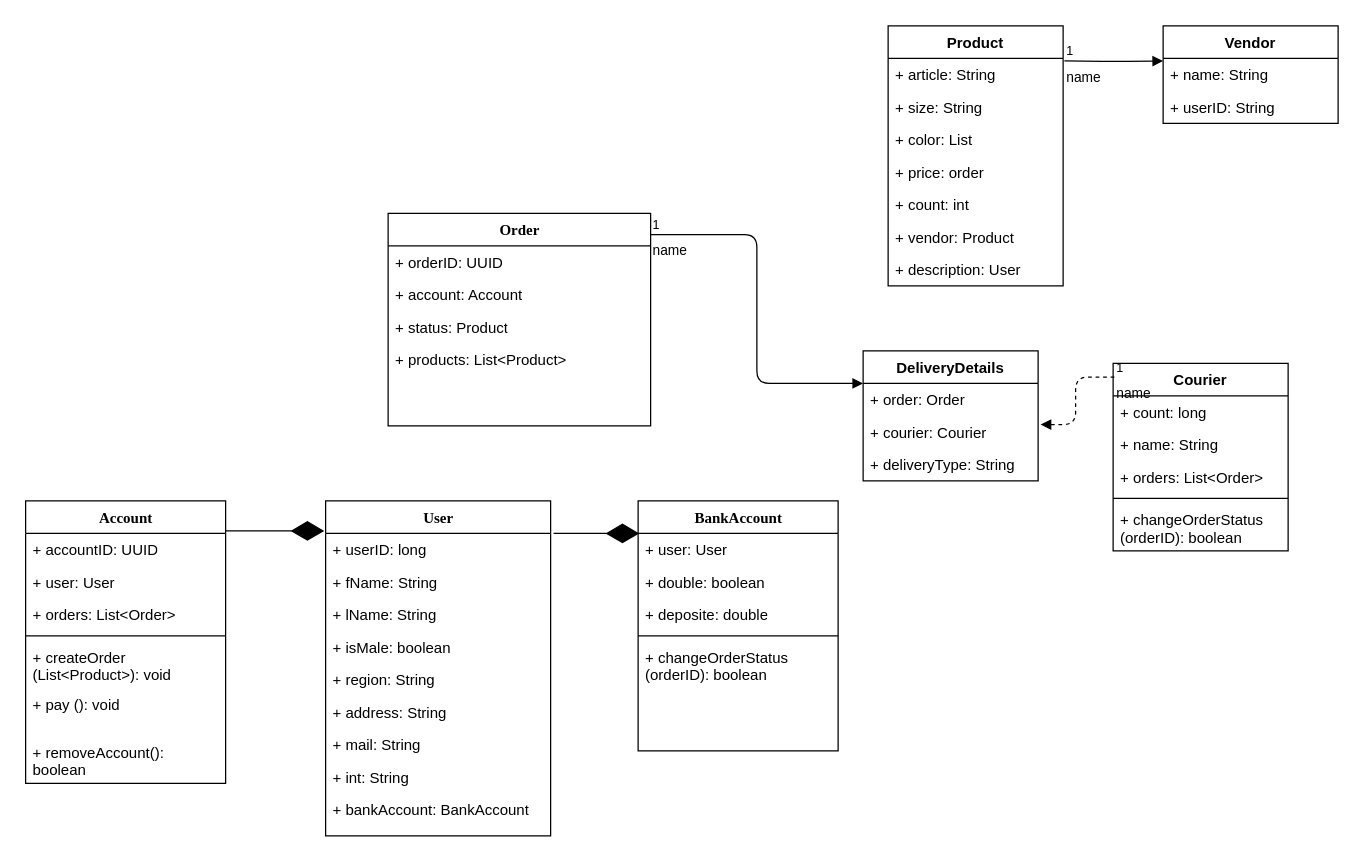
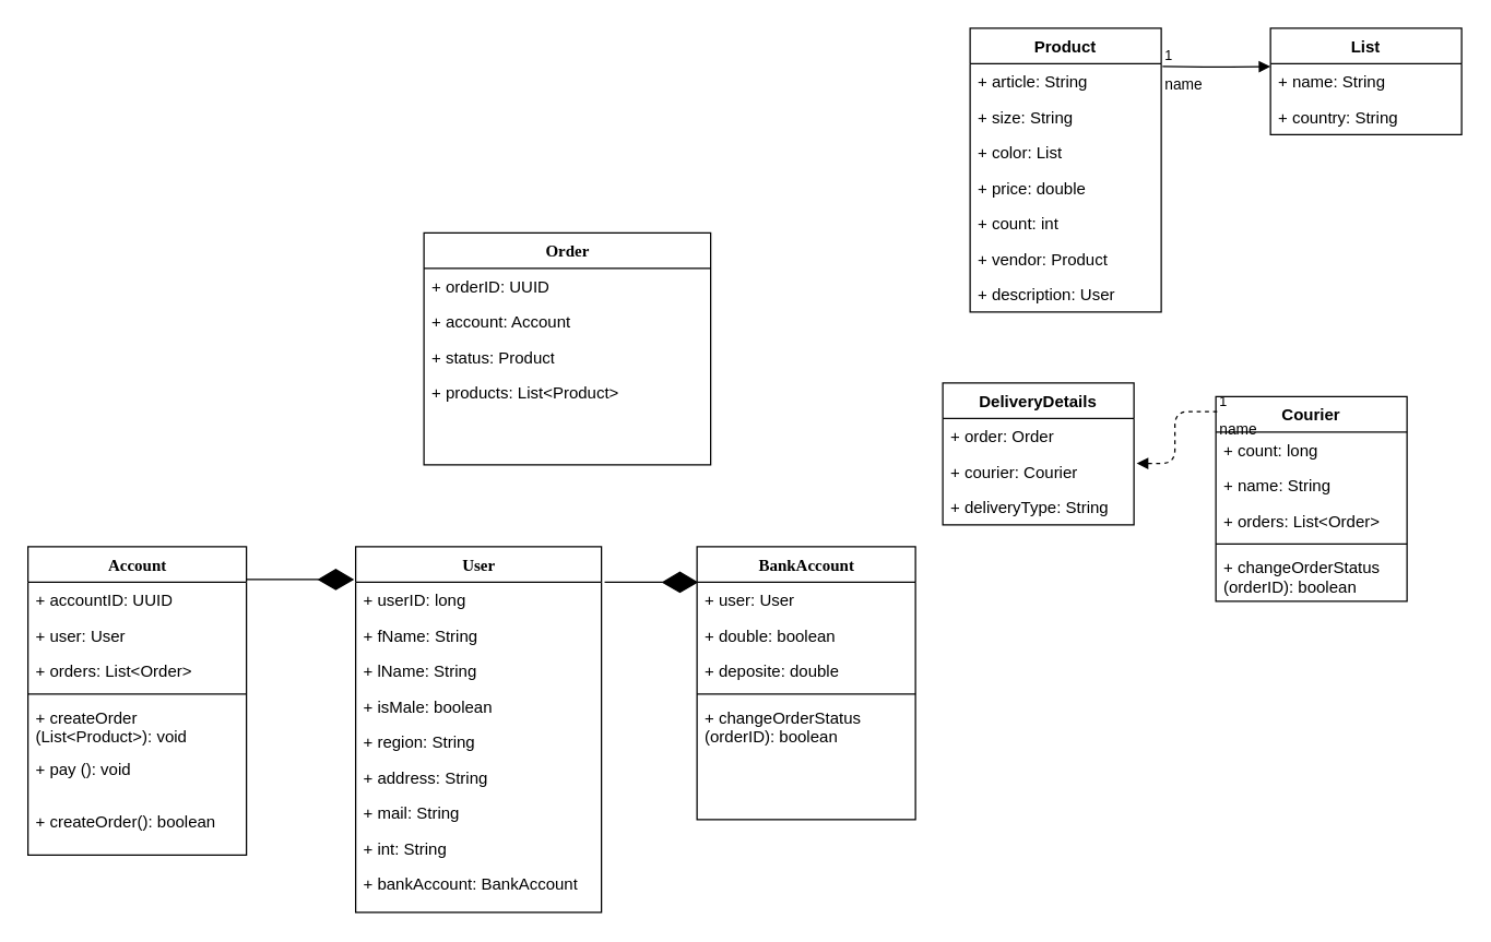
  <mxCell id="0" />
  <mxCell id="1" parent="0" />
  <mxCell id="2" value="" style="endArrow=diamondThin;endFill=1;endSize=24;html=1;entryX=-0.006;entryY=-0.077;entryDx=0;entryDy=0;entryPerimeter=0;" edge="1" parent="1" target="30"><mxGeometry width="160" relative="1" as="geometry"><mxPoint x="180" y="424" as="sourcePoint" /><mxPoint x="340" y="420" as="targetPoint" /></mxGeometry></mxCell>
  <mxCell id="3" value="" style="endArrow=diamondThin;endFill=1;endSize=24;html=1;exitX=1.013;exitY=0;exitDx=0;exitDy=0;exitPerimeter=0;entryX=0.006;entryY=0;entryDx=0;entryDy=0;entryPerimeter=0;" edge="1" parent="1" source="30" target="40"><mxGeometry width="160" relative="1" as="geometry"><mxPoint x="420" y="420" as="sourcePoint" /><mxPoint x="580" y="420" as="targetPoint" /></mxGeometry></mxCell>
  <mxCell id="4" value="name" style="endArrow=block;endFill=1;html=1;edgeStyle=orthogonalEdgeStyle;align=left;verticalAlign=top;entryX=0;entryY=0.077;entryDx=0;entryDy=0;entryPerimeter=0;" edge="1" parent="1" target="7"><mxGeometry x="-1" relative="1" as="geometry"><mxPoint x="851" y="48" as="sourcePoint" /><mxPoint x="940" y="90" as="targetPoint" /></mxGeometry></mxCell>
  <mxCell id="5" value="1" style="resizable=0;html=1;align=left;verticalAlign=bottom;labelBackgroundColor=#ffffff;fontSize=10;" connectable="0" vertex="1" parent="4"><mxGeometry x="-1" relative="1" as="geometry" /></mxCell>
- <mxCell id="6" value="Vendor" style="swimlane;fontStyle=1;childLayout=stackLayout;horizontal=1;startSize=26;fillColor=none;horizontalStack=0;resizeParent=1;resizeParentMax=0;resizeLast=0;collapsible=1;marginBottom=0;" vertex="1" parent="1"><mxGeometry x="930" y="20" width="140" height="78" as="geometry" /></mxCell>
+ <mxCell id="6" value="List" style="swimlane;fontStyle=1;childLayout=stackLayout;horizontal=1;startSize=26;fillColor=none;horizontalStack=0;resizeParent=1;resizeParentMax=0;resizeLast=0;collapsible=1;marginBottom=0;" vertex="1" parent="1"><mxGeometry x="930" y="20" width="140" height="78" as="geometry" /></mxCell>
  <mxCell id="7" value="+ name: String" style="text;strokeColor=none;fillColor=none;align=left;verticalAlign=top;spacingLeft=4;spacingRight=4;overflow=hidden;rotatable=0;points=[[0,0.5],[1,0.5]];portConstraint=eastwest;" vertex="1" parent="6"><mxGeometry y="26" width="140" height="26" as="geometry" /></mxCell>
- <mxCell id="8" value="+ userID: String" style="text;strokeColor=none;fillColor=none;align=left;verticalAlign=top;spacingLeft=4;spacingRight=4;overflow=hidden;rotatable=0;points=[[0,0.5],[1,0.5]];portConstraint=eastwest;" vertex="1" parent="6"><mxGeometry y="52" width="140" height="26" as="geometry" /></mxCell>
+ <mxCell id="8" value="+ country: String" style="text;strokeColor=none;fillColor=none;align=left;verticalAlign=top;spacingLeft=4;spacingRight=4;overflow=hidden;rotatable=0;points=[[0,0.5],[1,0.5]];portConstraint=eastwest;" vertex="1" parent="6"><mxGeometry y="52" width="140" height="26" as="geometry" /></mxCell>
  <mxCell id="9" value="Product" style="swimlane;fontStyle=1;childLayout=stackLayout;horizontal=1;startSize=26;fillColor=none;horizontalStack=0;resizeParent=1;resizeParentMax=0;resizeLast=0;collapsible=1;marginBottom=0;" vertex="1" parent="1"><mxGeometry x="710" y="20" width="140" height="208" as="geometry" /></mxCell>
  <mxCell id="10" value="+ article: String" style="text;strokeColor=none;fillColor=none;align=left;verticalAlign=top;spacingLeft=4;spacingRight=4;overflow=hidden;rotatable=0;points=[[0,0.5],[1,0.5]];portConstraint=eastwest;" vertex="1" parent="9"><mxGeometry y="26" width="140" height="26" as="geometry" /></mxCell>
  <mxCell id="11" value="+ size: String" style="text;strokeColor=none;fillColor=none;align=left;verticalAlign=top;spacingLeft=4;spacingRight=4;overflow=hidden;rotatable=0;points=[[0,0.5],[1,0.5]];portConstraint=eastwest;" vertex="1" parent="9"><mxGeometry y="52" width="140" height="26" as="geometry" /></mxCell>
  <mxCell id="12" value="+ color: List" style="text;strokeColor=none;fillColor=none;align=left;verticalAlign=top;spacingLeft=4;spacingRight=4;overflow=hidden;rotatable=0;points=[[0,0.5],[1,0.5]];portConstraint=eastwest;" vertex="1" parent="9"><mxGeometry y="78" width="140" height="26" as="geometry" /></mxCell>
- <mxCell id="13" value="+ price: order" style="text;strokeColor=none;fillColor=none;align=left;verticalAlign=top;spacingLeft=4;spacingRight=4;overflow=hidden;rotatable=0;points=[[0,0.5],[1,0.5]];portConstraint=eastwest;" vertex="1" parent="9"><mxGeometry y="104" width="140" height="26" as="geometry" /></mxCell>
+ <mxCell id="13" value="+ price: double" style="text;strokeColor=none;fillColor=none;align=left;verticalAlign=top;spacingLeft=4;spacingRight=4;overflow=hidden;rotatable=0;points=[[0,0.5],[1,0.5]];portConstraint=eastwest;" vertex="1" parent="9"><mxGeometry y="104" width="140" height="26" as="geometry" /></mxCell>
  <mxCell id="14" value="+ count: int" style="text;strokeColor=none;fillColor=none;align=left;verticalAlign=top;spacingLeft=4;spacingRight=4;overflow=hidden;rotatable=0;points=[[0,0.5],[1,0.5]];portConstraint=eastwest;" vertex="1" parent="9"><mxGeometry y="130" width="140" height="26" as="geometry" /></mxCell>
  <mxCell id="15" value="+ vendor: Product" style="text;strokeColor=none;fillColor=none;align=left;verticalAlign=top;spacingLeft=4;spacingRight=4;overflow=hidden;rotatable=0;points=[[0,0.5],[1,0.5]];portConstraint=eastwest;" vertex="1" parent="9"><mxGeometry y="156" width="140" height="26" as="geometry" /></mxCell>
  <mxCell id="16" value="+ description: User" style="text;strokeColor=none;fillColor=none;align=left;verticalAlign=top;spacingLeft=4;spacingRight=4;overflow=hidden;rotatable=0;points=[[0,0.5],[1,0.5]];portConstraint=eastwest;" vertex="1" parent="9"><mxGeometry y="182" width="140" height="26" as="geometry" /></mxCell>
  <mxCell id="17" value="name" style="endArrow=block;endFill=1;html=1;edgeStyle=orthogonalEdgeStyle;align=left;verticalAlign=top;exitX=0.007;exitY=0.073;exitDx=0;exitDy=0;exitPerimeter=0;entryX=1.014;entryY=0.269;entryDx=0;entryDy=0;entryPerimeter=0;dashed=1;" edge="1" parent="1" source="54" target="52"><mxGeometry x="-1" relative="1" as="geometry"><mxPoint x="400" y="290" as="sourcePoint" /><mxPoint x="560" y="290" as="targetPoint" /></mxGeometry></mxCell>
  <mxCell id="18" value="1" style="resizable=0;html=1;align=left;verticalAlign=bottom;labelBackgroundColor=#ffffff;fontSize=10;" connectable="0" vertex="1" parent="17"><mxGeometry x="-1" relative="1" as="geometry" /></mxCell>
- <mxCell id="19" value="name" style="endArrow=block;endFill=1;html=1;edgeStyle=orthogonalEdgeStyle;align=left;verticalAlign=top;exitX=1;exitY=0.1;exitDx=0;exitDy=0;exitPerimeter=0;entryX=0;entryY=0.25;entryDx=0;entryDy=0;" edge="1" parent="1" source="45" target="50"><mxGeometry x="-1" relative="1" as="geometry"><mxPoint x="510" y="10" as="sourcePoint" /><mxPoint x="670" y="10" as="targetPoint" /></mxGeometry></mxCell>
- <mxCell id="20" value="1" style="resizable=0;html=1;align=left;verticalAlign=bottom;labelBackgroundColor=#ffffff;fontSize=10;" connectable="0" vertex="1" parent="19"><mxGeometry x="-1" relative="1" as="geometry" /></mxCell>
  <mxCell id="21" value="Account" style="swimlane;html=1;fontStyle=1;align=center;verticalAlign=top;childLayout=stackLayout;horizontal=1;startSize=26;horizontalStack=0;resizeParent=1;resizeLast=0;collapsible=1;marginBottom=0;swimlaneFillColor=#ffffff;rounded=0;shadow=0;comic=0;labelBackgroundColor=none;strokeWidth=1;fillColor=none;fontFamily=Verdana;fontSize=12" vertex="1" parent="1"><mxGeometry x="20" y="400" width="160" height="226" as="geometry" /></mxCell>
  <mxCell id="22" value="+ accountID: UUID" style="text;html=1;strokeColor=none;fillColor=none;align=left;verticalAlign=top;spacingLeft=4;spacingRight=4;whiteSpace=wrap;overflow=hidden;rotatable=0;points=[[0,0.5],[1,0.5]];portConstraint=eastwest;" vertex="1" parent="21"><mxGeometry y="26" width="160" height="26" as="geometry" /></mxCell>
  <mxCell id="23" value="+ user: User" style="text;html=1;strokeColor=none;fillColor=none;align=left;verticalAlign=top;spacingLeft=4;spacingRight=4;whiteSpace=wrap;overflow=hidden;rotatable=0;points=[[0,0.5],[1,0.5]];portConstraint=eastwest;" vertex="1" parent="21"><mxGeometry y="52" width="160" height="26" as="geometry" /></mxCell>
  <mxCell id="24" value="+ orders: List&amp;lt;Order&amp;gt;" style="text;html=1;strokeColor=none;fillColor=none;align=left;verticalAlign=top;spacingLeft=4;spacingRight=4;whiteSpace=wrap;overflow=hidden;rotatable=0;points=[[0,0.5],[1,0.5]];portConstraint=eastwest;" vertex="1" parent="21"><mxGeometry y="78" width="160" height="26" as="geometry" /></mxCell>
  <mxCell id="25" value="" style="line;strokeWidth=1;fillColor=none;align=left;verticalAlign=middle;spacingTop=-1;spacingLeft=3;spacingRight=3;rotatable=0;labelPosition=right;points=[];portConstraint=eastwest;" vertex="1" parent="21"><mxGeometry y="104" width="160" height="8" as="geometry" /></mxCell>
  <mxCell id="26" value="+ createOrder (List&amp;lt;Product&amp;gt;): void" style="text;html=1;strokeColor=none;fillColor=none;align=left;verticalAlign=top;spacingLeft=4;spacingRight=4;whiteSpace=wrap;overflow=hidden;rotatable=0;points=[[0,0.5],[1,0.5]];portConstraint=eastwest;" vertex="1" parent="21"><mxGeometry y="112" width="160" height="38" as="geometry" /></mxCell>
  <mxCell id="27" value="+ pay (): void" style="text;html=1;strokeColor=none;fillColor=none;align=left;verticalAlign=top;spacingLeft=4;spacingRight=4;whiteSpace=wrap;overflow=hidden;rotatable=0;points=[[0,0.5],[1,0.5]];portConstraint=eastwest;" vertex="1" parent="21"><mxGeometry y="150" width="160" height="38" as="geometry" /></mxCell>
- <mxCell id="28" value="+ removeAccount(): boolean" style="text;html=1;strokeColor=none;fillColor=none;align=left;verticalAlign=top;spacingLeft=4;spacingRight=4;whiteSpace=wrap;overflow=hidden;rotatable=0;points=[[0,0.5],[1,0.5]];portConstraint=eastwest;" vertex="1" parent="21"><mxGeometry y="188" width="160" height="38" as="geometry" /></mxCell>
+ <mxCell id="28" value="+ createOrder(): boolean" style="text;html=1;strokeColor=none;fillColor=none;align=left;verticalAlign=top;spacingLeft=4;spacingRight=4;whiteSpace=wrap;overflow=hidden;rotatable=0;points=[[0,0.5],[1,0.5]];portConstraint=eastwest;" vertex="1" parent="21"><mxGeometry y="188" width="160" height="38" as="geometry" /></mxCell>
  <mxCell id="29" value="User" style="swimlane;html=1;fontStyle=1;align=center;verticalAlign=top;childLayout=stackLayout;horizontal=1;startSize=26;horizontalStack=0;resizeParent=1;resizeLast=0;collapsible=1;marginBottom=0;swimlaneFillColor=#ffffff;rounded=0;shadow=0;comic=0;labelBackgroundColor=none;strokeWidth=1;fillColor=none;fontFamily=Verdana;fontSize=12" parent="1" vertex="1"><mxGeometry x="260" y="400" width="180" height="268" as="geometry" /></mxCell>
  <mxCell id="30" value="+ userID: long" style="text;html=1;strokeColor=none;fillColor=none;align=left;verticalAlign=top;spacingLeft=4;spacingRight=4;whiteSpace=wrap;overflow=hidden;rotatable=0;points=[[0,0.5],[1,0.5]];portConstraint=eastwest;" parent="29" vertex="1"><mxGeometry y="26" width="180" height="26" as="geometry" /></mxCell>
  <mxCell id="31" value="+ fName: String" style="text;html=1;strokeColor=none;fillColor=none;align=left;verticalAlign=top;spacingLeft=4;spacingRight=4;whiteSpace=wrap;overflow=hidden;rotatable=0;points=[[0,0.5],[1,0.5]];portConstraint=eastwest;" parent="29" vertex="1"><mxGeometry y="52" width="180" height="26" as="geometry" /></mxCell>
  <mxCell id="32" value="+ lName: String" style="text;html=1;strokeColor=none;fillColor=none;align=left;verticalAlign=top;spacingLeft=4;spacingRight=4;whiteSpace=wrap;overflow=hidden;rotatable=0;points=[[0,0.5],[1,0.5]];portConstraint=eastwest;" vertex="1" parent="29"><mxGeometry y="78" width="180" height="26" as="geometry" /></mxCell>
  <mxCell id="33" value="+ isMale: boolean" style="text;html=1;strokeColor=none;fillColor=none;align=left;verticalAlign=top;spacingLeft=4;spacingRight=4;whiteSpace=wrap;overflow=hidden;rotatable=0;points=[[0,0.5],[1,0.5]];portConstraint=eastwest;" vertex="1" parent="29"><mxGeometry y="104" width="180" height="26" as="geometry" /></mxCell>
  <mxCell id="34" value="+ region: String" style="text;html=1;strokeColor=none;fillColor=none;align=left;verticalAlign=top;spacingLeft=4;spacingRight=4;whiteSpace=wrap;overflow=hidden;rotatable=0;points=[[0,0.5],[1,0.5]];portConstraint=eastwest;" vertex="1" parent="29"><mxGeometry y="130" width="180" height="26" as="geometry" /></mxCell>
  <mxCell id="35" value="+ address: String" style="text;html=1;strokeColor=none;fillColor=none;align=left;verticalAlign=top;spacingLeft=4;spacingRight=4;whiteSpace=wrap;overflow=hidden;rotatable=0;points=[[0,0.5],[1,0.5]];portConstraint=eastwest;" vertex="1" parent="29"><mxGeometry y="156" width="180" height="26" as="geometry" /></mxCell>
  <mxCell id="36" value="+ mail: String" style="text;html=1;strokeColor=none;fillColor=none;align=left;verticalAlign=top;spacingLeft=4;spacingRight=4;whiteSpace=wrap;overflow=hidden;rotatable=0;points=[[0,0.5],[1,0.5]];portConstraint=eastwest;" vertex="1" parent="29"><mxGeometry y="182" width="180" height="26" as="geometry" /></mxCell>
  <mxCell id="37" value="+ int: String" style="text;html=1;strokeColor=none;fillColor=none;align=left;verticalAlign=top;spacingLeft=4;spacingRight=4;whiteSpace=wrap;overflow=hidden;rotatable=0;points=[[0,0.5],[1,0.5]];portConstraint=eastwest;" vertex="1" parent="29"><mxGeometry y="208" width="180" height="26" as="geometry" /></mxCell>
  <mxCell id="38" value="+ bankAccount: BankAccount" style="text;html=1;strokeColor=none;fillColor=none;align=left;verticalAlign=top;spacingLeft=4;spacingRight=4;whiteSpace=wrap;overflow=hidden;rotatable=0;points=[[0,0.5],[1,0.5]];portConstraint=eastwest;" vertex="1" parent="29"><mxGeometry y="234" width="180" height="26" as="geometry" /></mxCell>
  <mxCell id="39" value="BankAccount" style="swimlane;html=1;fontStyle=1;align=center;verticalAlign=top;childLayout=stackLayout;horizontal=1;startSize=26;horizontalStack=0;resizeParent=1;resizeLast=0;collapsible=1;marginBottom=0;swimlaneFillColor=#ffffff;rounded=0;shadow=0;comic=0;labelBackgroundColor=none;strokeWidth=1;fillColor=none;fontFamily=Verdana;fontSize=12" parent="1" vertex="1"><mxGeometry x="510" y="400" width="160" height="200" as="geometry" /></mxCell>
  <mxCell id="40" value="+ user: User" style="text;html=1;strokeColor=none;fillColor=none;align=left;verticalAlign=top;spacingLeft=4;spacingRight=4;whiteSpace=wrap;overflow=hidden;rotatable=0;points=[[0,0.5],[1,0.5]];portConstraint=eastwest;" parent="39" vertex="1"><mxGeometry y="26" width="160" height="26" as="geometry" /></mxCell>
  <mxCell id="41" value="+ double: boolean" style="text;html=1;strokeColor=none;fillColor=none;align=left;verticalAlign=top;spacingLeft=4;spacingRight=4;whiteSpace=wrap;overflow=hidden;rotatable=0;points=[[0,0.5],[1,0.5]];portConstraint=eastwest;" vertex="1" parent="39"><mxGeometry y="52" width="160" height="26" as="geometry" /></mxCell>
  <mxCell id="42" value="+ deposite: double" style="text;html=1;strokeColor=none;fillColor=none;align=left;verticalAlign=top;spacingLeft=4;spacingRight=4;whiteSpace=wrap;overflow=hidden;rotatable=0;points=[[0,0.5],[1,0.5]];portConstraint=eastwest;" parent="39" vertex="1"><mxGeometry y="78" width="160" height="26" as="geometry" /></mxCell>
  <mxCell id="43" value="" style="line;strokeWidth=1;fillColor=none;align=left;verticalAlign=middle;spacingTop=-1;spacingLeft=3;spacingRight=3;rotatable=0;labelPosition=right;points=[];portConstraint=eastwest;" vertex="1" parent="39"><mxGeometry y="104" width="160" height="8" as="geometry" /></mxCell>
  <mxCell id="44" value="+ changeOrderStatus (orderID): boolean" style="text;html=1;strokeColor=none;fillColor=none;align=left;verticalAlign=top;spacingLeft=4;spacingRight=4;whiteSpace=wrap;overflow=hidden;rotatable=0;points=[[0,0.5],[1,0.5]];portConstraint=eastwest;" vertex="1" parent="39"><mxGeometry y="112" width="160" height="38" as="geometry" /></mxCell>
  <mxCell id="45" value="Order" style="swimlane;html=1;fontStyle=1;align=center;verticalAlign=top;childLayout=stackLayout;horizontal=1;startSize=26;horizontalStack=0;resizeParent=1;resizeLast=0;collapsible=1;marginBottom=0;swimlaneFillColor=#ffffff;rounded=0;shadow=0;comic=0;labelBackgroundColor=none;strokeWidth=1;fillColor=none;fontFamily=Verdana;fontSize=12" parent="1" vertex="1"><mxGeometry x="310" y="170" width="210" height="170" as="geometry" /></mxCell>
  <mxCell id="46" value="+ orderID: UUID" style="text;html=1;strokeColor=none;fillColor=none;align=left;verticalAlign=top;spacingLeft=4;spacingRight=4;whiteSpace=wrap;overflow=hidden;rotatable=0;points=[[0,0.5],[1,0.5]];portConstraint=eastwest;" parent="45" vertex="1"><mxGeometry y="26" width="210" height="26" as="geometry" /></mxCell>
  <mxCell id="47" value="+ account: Account" style="text;html=1;strokeColor=none;fillColor=none;align=left;verticalAlign=top;spacingLeft=4;spacingRight=4;whiteSpace=wrap;overflow=hidden;rotatable=0;points=[[0,0.5],[1,0.5]];portConstraint=eastwest;" parent="45" vertex="1"><mxGeometry y="52" width="210" height="26" as="geometry" /></mxCell>
  <mxCell id="48" value="+ status: Product" style="text;html=1;strokeColor=none;fillColor=none;align=left;verticalAlign=top;spacingLeft=4;spacingRight=4;whiteSpace=wrap;overflow=hidden;rotatable=0;points=[[0,0.5],[1,0.5]];portConstraint=eastwest;" vertex="1" parent="45"><mxGeometry y="78" width="210" height="26" as="geometry" /></mxCell>
  <mxCell id="49" value="+ products: List&amp;lt;Product&amp;gt;" style="text;html=1;strokeColor=none;fillColor=none;align=left;verticalAlign=top;spacingLeft=4;spacingRight=4;whiteSpace=wrap;overflow=hidden;rotatable=0;points=[[0,0.5],[1,0.5]];portConstraint=eastwest;" vertex="1" parent="45"><mxGeometry y="104" width="210" height="66" as="geometry" /></mxCell>
  <mxCell id="50" value="DeliveryDetails" style="swimlane;fontStyle=1;childLayout=stackLayout;horizontal=1;startSize=26;fillColor=none;horizontalStack=0;resizeParent=1;resizeParentMax=0;resizeLast=0;collapsible=1;marginBottom=0;" vertex="1" parent="1"><mxGeometry x="690" y="280" width="140" height="104" as="geometry" /></mxCell>
  <mxCell id="51" value="+ order: Order" style="text;strokeColor=none;fillColor=none;align=left;verticalAlign=top;spacingLeft=4;spacingRight=4;overflow=hidden;rotatable=0;points=[[0,0.5],[1,0.5]];portConstraint=eastwest;" vertex="1" parent="50"><mxGeometry y="26" width="140" height="26" as="geometry" /></mxCell>
  <mxCell id="52" value="+ courier: Courier" style="text;strokeColor=none;fillColor=none;align=left;verticalAlign=top;spacingLeft=4;spacingRight=4;overflow=hidden;rotatable=0;points=[[0,0.5],[1,0.5]];portConstraint=eastwest;" vertex="1" parent="50"><mxGeometry y="52" width="140" height="26" as="geometry" /></mxCell>
  <mxCell id="53" value="+ deliveryType: String" style="text;strokeColor=none;fillColor=none;align=left;verticalAlign=top;spacingLeft=4;spacingRight=4;overflow=hidden;rotatable=0;points=[[0,0.5],[1,0.5]];portConstraint=eastwest;" vertex="1" parent="50"><mxGeometry y="78" width="140" height="26" as="geometry" /></mxCell>
  <mxCell id="54" value="Courier" style="swimlane;fontStyle=1;childLayout=stackLayout;horizontal=1;startSize=26;fillColor=none;horizontalStack=0;resizeParent=1;resizeParentMax=0;resizeLast=0;collapsible=1;marginBottom=0;" vertex="1" parent="1"><mxGeometry x="890" y="290" width="140" height="150" as="geometry" /></mxCell>
  <mxCell id="55" value="+ count: long" style="text;strokeColor=none;fillColor=none;align=left;verticalAlign=top;spacingLeft=4;spacingRight=4;overflow=hidden;rotatable=0;points=[[0,0.5],[1,0.5]];portConstraint=eastwest;" vertex="1" parent="54"><mxGeometry y="26" width="140" height="26" as="geometry" /></mxCell>
  <mxCell id="56" value="+ name: String" style="text;strokeColor=none;fillColor=none;align=left;verticalAlign=top;spacingLeft=4;spacingRight=4;overflow=hidden;rotatable=0;points=[[0,0.5],[1,0.5]];portConstraint=eastwest;" vertex="1" parent="54"><mxGeometry y="52" width="140" height="26" as="geometry" /></mxCell>
  <mxCell id="57" value="+ orders: List&lt;Order&gt;" style="text;strokeColor=none;fillColor=none;align=left;verticalAlign=top;spacingLeft=4;spacingRight=4;overflow=hidden;rotatable=0;points=[[0,0.5],[1,0.5]];portConstraint=eastwest;" vertex="1" parent="54"><mxGeometry y="78" width="140" height="26" as="geometry" /></mxCell>
  <mxCell id="58" value="" style="line;strokeWidth=1;fillColor=none;align=left;verticalAlign=middle;spacingTop=-1;spacingLeft=3;spacingRight=3;rotatable=0;labelPosition=right;points=[];portConstraint=eastwest;" vertex="1" parent="54"><mxGeometry y="104" width="140" height="8" as="geometry" /></mxCell>
  <mxCell id="59" value="+ changeOrderStatus (orderID): boolean" style="text;html=1;strokeColor=none;fillColor=none;align=left;verticalAlign=top;spacingLeft=4;spacingRight=4;whiteSpace=wrap;overflow=hidden;rotatable=0;points=[[0,0.5],[1,0.5]];portConstraint=eastwest;" vertex="1" parent="54"><mxGeometry y="112" width="140" height="38" as="geometry" /></mxCell>
